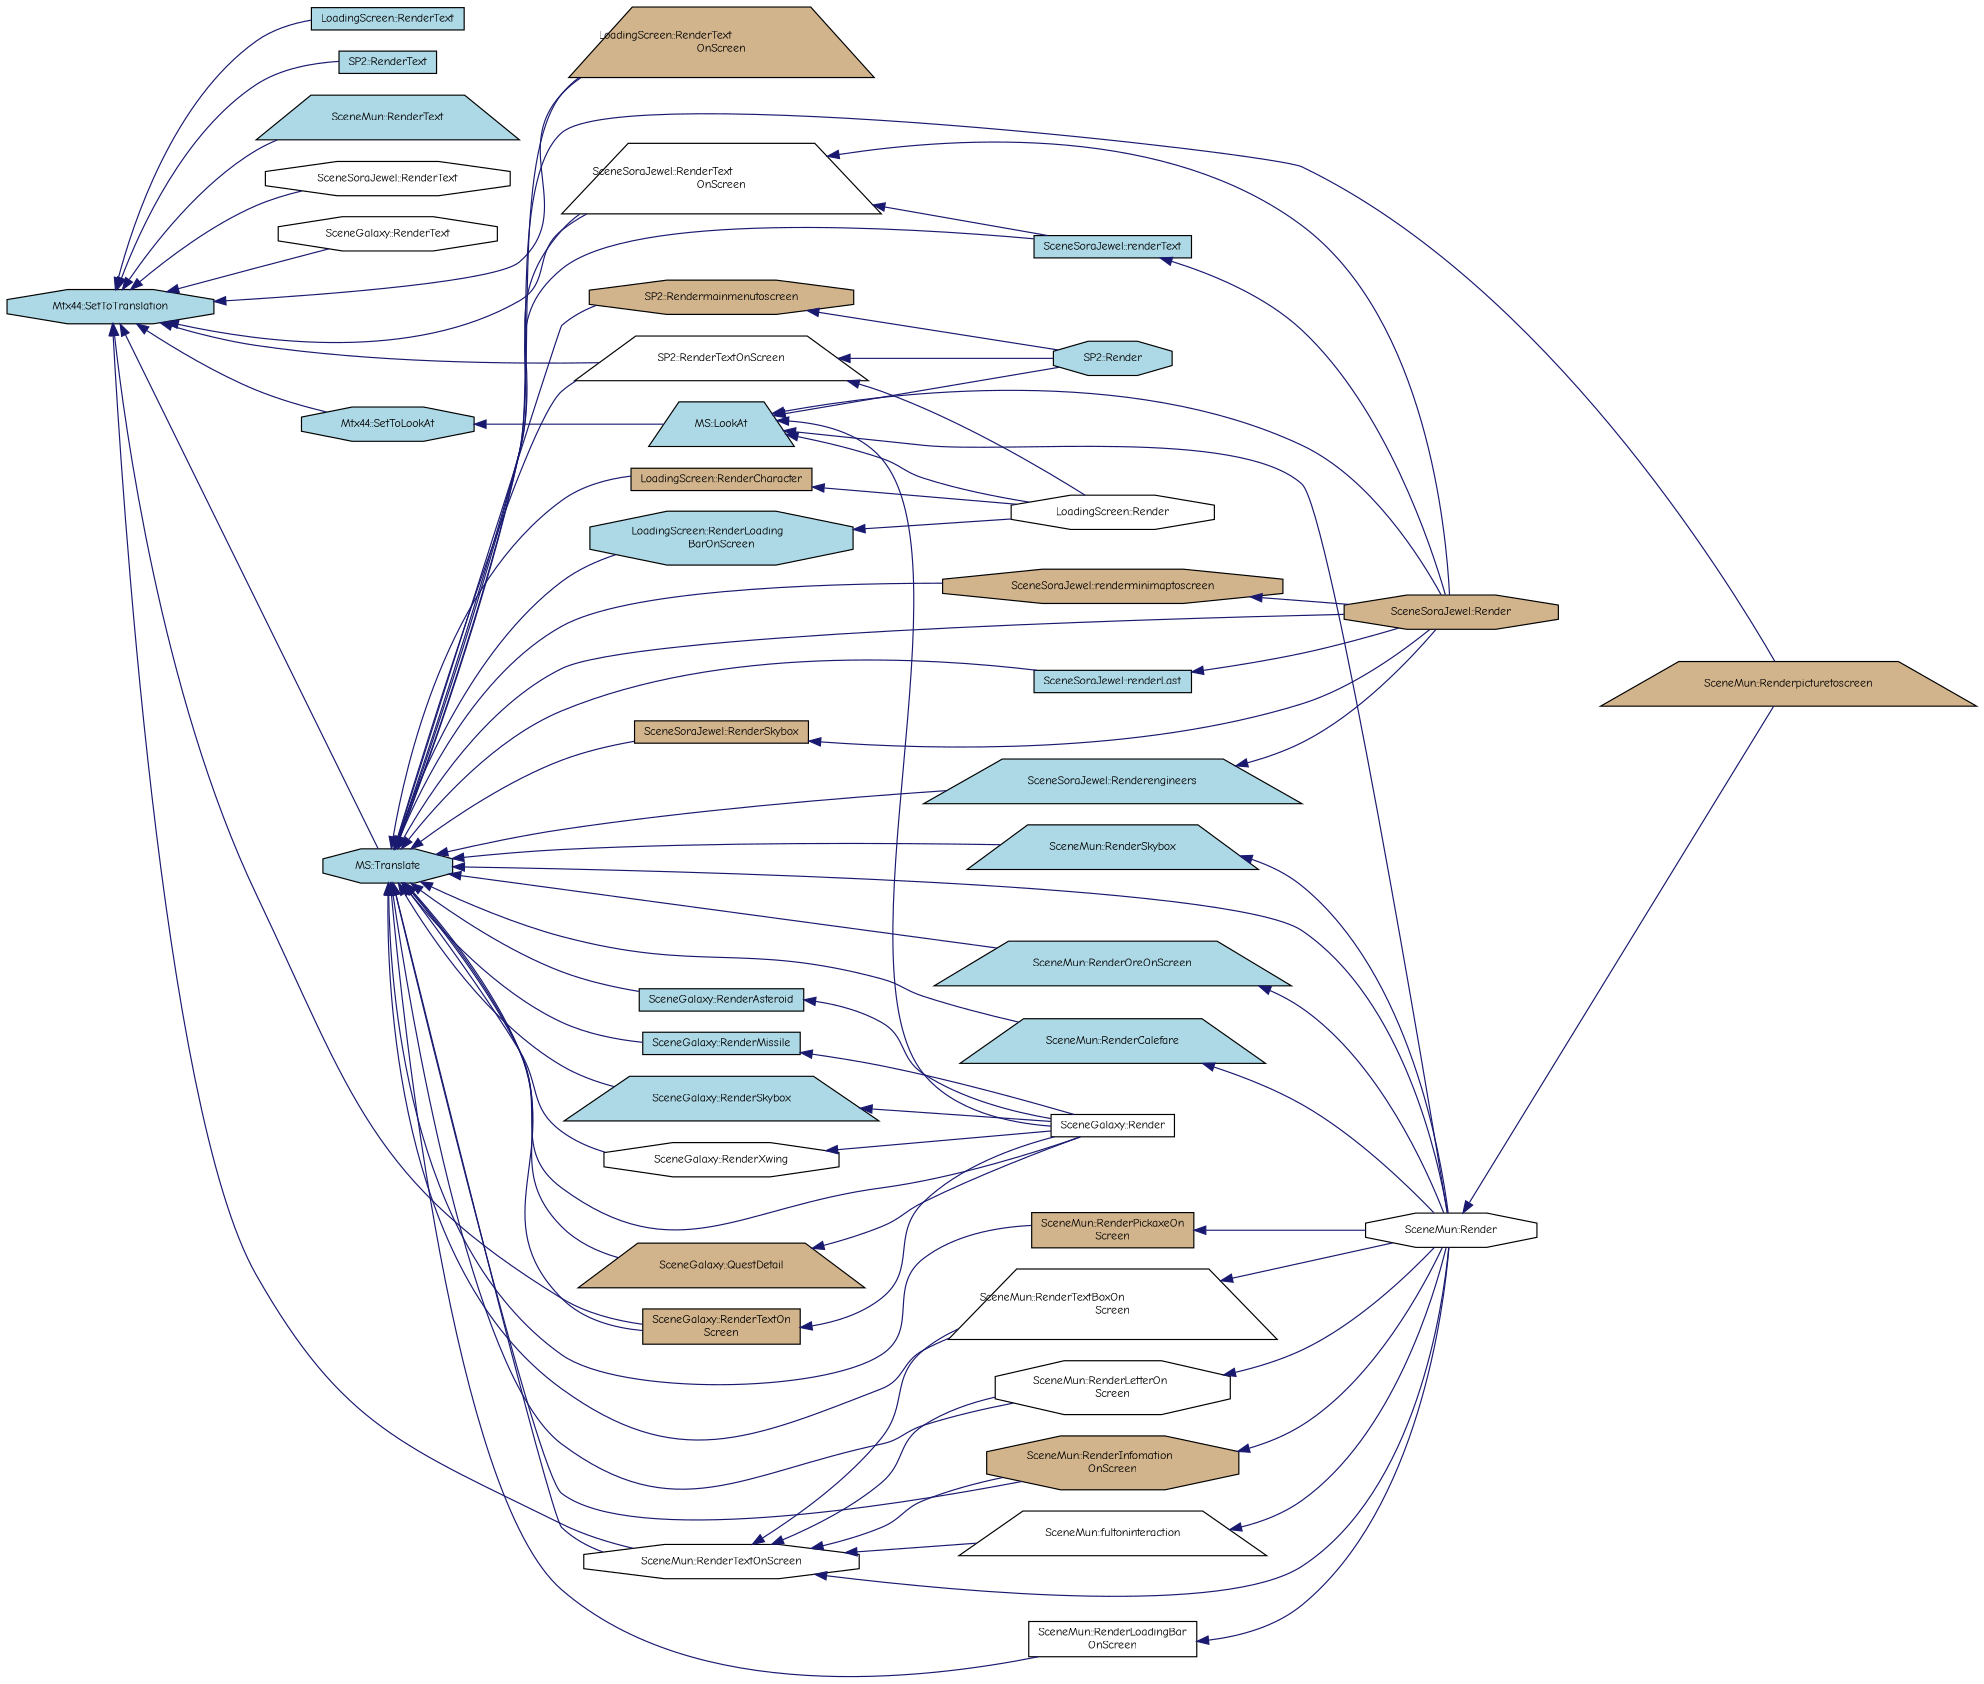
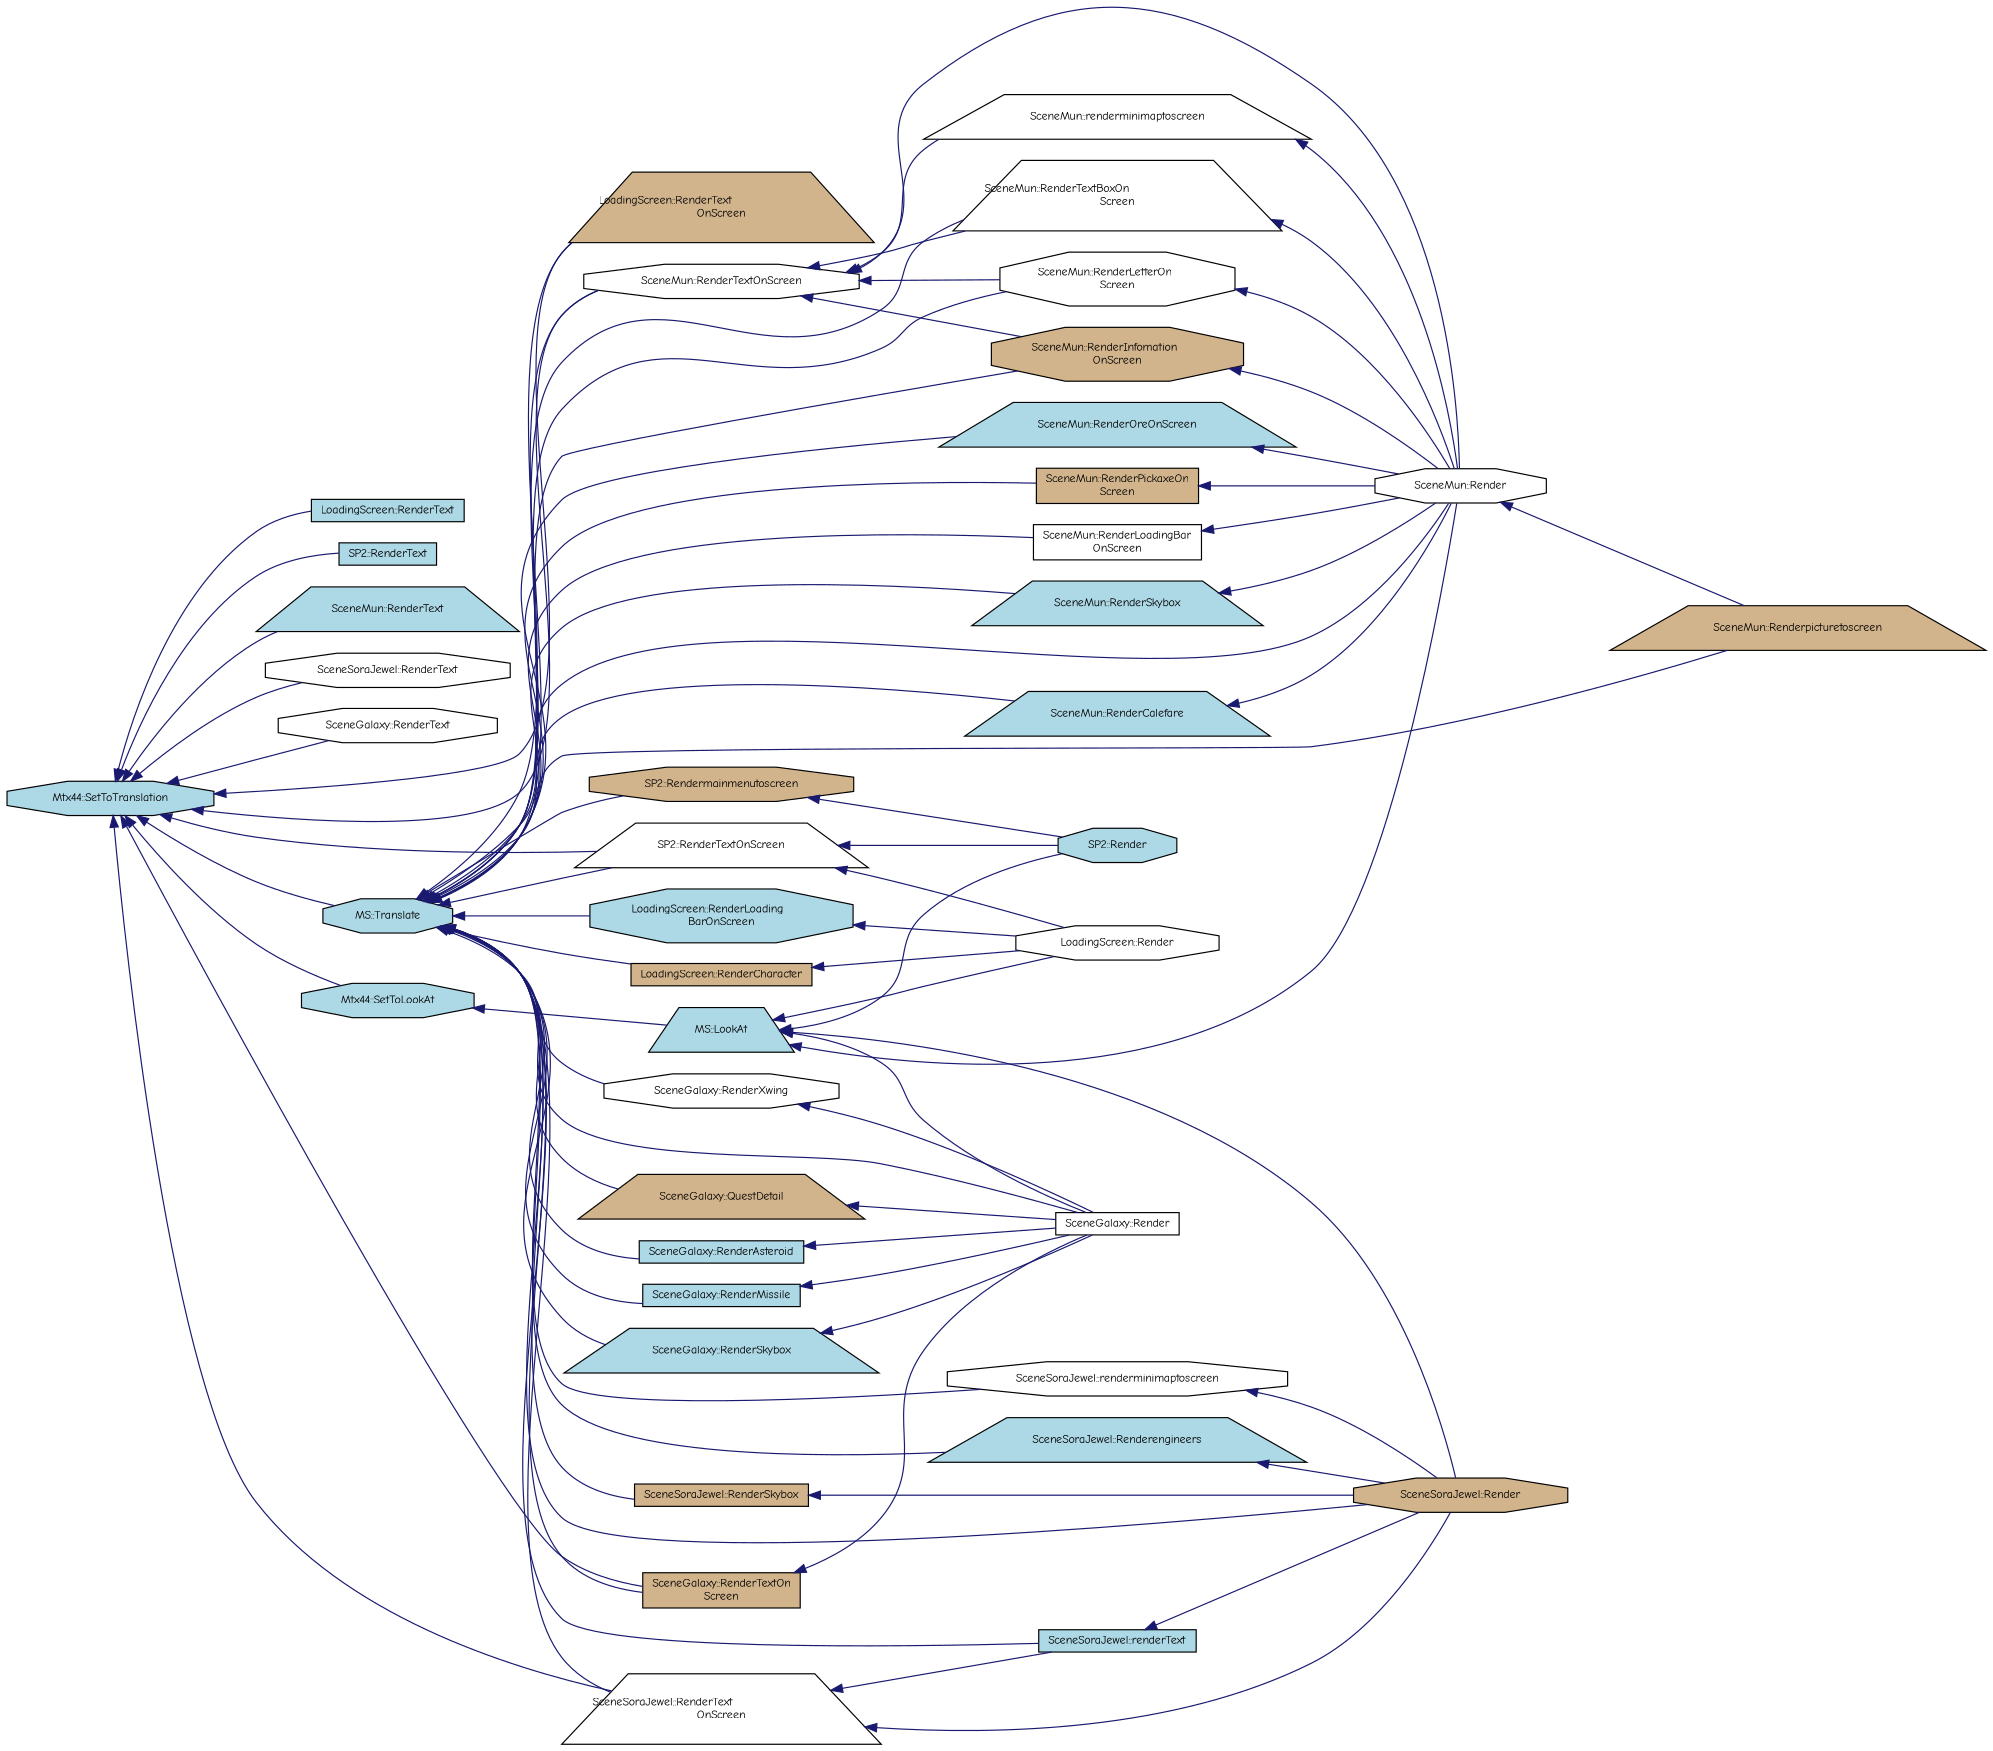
  digraph {
    fontname="Comic Neue"
    rankdir=LR
    node [color=black fillcolor=lightblue fontname="Comic Neue" fontsize=10 shape=octagon style=filled]
    edge [color=midnightblue dir=back fontname="Comic Neue" fontsize=10 labelfontname=Helvetica labelfontsize=10 style=solid]
    n1 [fontcolor=black height=0.2 label="Mtx44::SetToTranslation" width=0.4]
    n2 [height=0.2 label="LoadingScreen::RenderText" shape=box width=0.4]
    n3 [height=0.2 label="SP2::RenderText" shape=box width=0.4]
    n4 [height=0.2 label="SceneMun::RenderText" shape=trapezium width=0.4]
    n5 [fillcolor=white height=0.2 label="SceneSoraJewel::RenderText" width=0.4]
    n6 [fillcolor=white height=0.2 label="SceneGalaxy::RenderText" width=0.4]
    n7 [fillcolor=tan height=0.2 label="LoadingScreen::RenderText\lOnScreen" shape=trapezium width=0.4]
    n8 [fillcolor=white height=0.2 label="SP2::RenderTextOnScreen" shape=trapezium width=0.4]
    n9 [fillcolor=white height=0.2 label="SceneMun::RenderTextOnScreen" width=0.4]
    n10 [fillcolor=white height=0.2 label="SceneSoraJewel::RenderText\lOnScreen" shape=trapezium width=0.4]
    n11 [fillcolor=tan height=0.2 label="SceneGalaxy::RenderTextOn\lScreen" shape=box width=0.4]
    n12 [height=0.2 label="Mtx44::SetToLookAt" width=0.4]
    n13 [height=0.2 label="MS::Translate" width=0.4]
    n14 [fillcolor=white height=0.2 label="LoadingScreen::Render" width=0.4]
    n15 [height=0.2 label="SP2::Render" width=0.4]
    n16 [fillcolor=white height=0.2 label="SceneMun::Render" width=0.4]
-   n17 [fillcolor=white height=0.2 label="SceneMun::fultoninteraction" shape=trapezium width=0.4]
+   n17 [fillcolor=white height=0.2 label="SceneMun::renderminimaptoscreen" shape=trapezium width=0.4]
    n18 [fillcolor=white height=0.2 label="SceneMun::RenderTextBoxOn\lScreen" shape=trapezium width=0.4]
    n19 [fillcolor=white height=0.2 label="SceneMun::RenderLetterOn\lScreen" width=0.4]
    n20 [fillcolor=tan height=0.2 label="SceneMun::RenderInfomation\lOnScreen" width=0.4]
    n21 [fillcolor=tan height=0.2 label="SceneSoraJewel::Render" width=0.4]
    n22 [height=0.2 label="SceneSoraJewel::renderText" shape=box width=0.4]
    n23 [fillcolor=white height=0.2 label="SceneGalaxy::Render" shape=box width=0.4]
    n24 [height=0.2 label="MS::LookAt" shape=trapezium width=0.4]
    n25 [fillcolor=tan height=0.2 label="SceneGalaxy::QuestDetail" shape=trapezium width=0.4]
    n26 [height=0.2 label="SceneGalaxy::RenderAsteroid" shape=box width=0.4]
    n27 [height=0.2 label="SceneMun::RenderCalefare" shape=trapezium width=0.4]
    n28 [fillcolor=tan height=0.2 label="LoadingScreen::RenderCharacter" shape=box width=0.4]
    n29 [height=0.2 label="SceneSoraJewel::Renderengineers" shape=trapezium width=0.4]
-   n30 [height=0.2 label="SceneSoraJewel::renderLast" shape=box width=0.4]
    n31 [height=0.2 label="LoadingScreen::RenderLoading\lBarOnScreen" width=0.4]
    n32 [fillcolor=white height=0.2 label="SceneMun::RenderLoadingBar\lOnScreen" shape=box width=0.4]
    n33 [fillcolor=tan height=0.2 label="SP2::Rendermainmenutoscreen" width=0.4]
-   n34 [fillcolor=tan height=0.2 label="SceneSoraJewel::renderminimaptoscreen" width=0.4]
+   n34 [fillcolor=white height=0.2 label="SceneSoraJewel::renderminimaptoscreen" width=0.4]
    n35 [height=0.2 label="SceneGalaxy::RenderMissile" shape=box width=0.4]
    n36 [height=0.2 label="SceneMun::RenderOreOnScreen" shape=trapezium width=0.4]
    n37 [fillcolor=tan height=0.2 label="SceneMun::RenderPickaxeOn\lScreen" shape=box width=0.4]
    n38 [fillcolor=tan height=0.2 label="SceneMun::Renderpicturetoscreen" shape=trapezium width=0.4]
    n39 [height=0.2 label="SceneMun::RenderSkybox" shape=trapezium width=0.4]
    n40 [fillcolor=tan height=0.2 label="SceneSoraJewel::RenderSkybox" shape=box width=0.4]
    n41 [height=0.2 label="SceneGalaxy::RenderSkybox" shape=trapezium width=0.4]
    n42 [fillcolor=white height=0.2 label="SceneGalaxy::RenderXwing" width=0.4]
    n1 -> n2
    n1 -> n3
    n1 -> n4
    n1 -> n5
    n1 -> n6
    n1 -> n7
    n1 -> n8
    n1 -> n9
    n1 -> n10
    n1 -> n11
    n1 -> n12
    n1 -> n13
    n8 -> n14
    n8 -> n15
    n9 -> n16
    n9 -> n17
    n9 -> n18
    n9 -> n19
    n9 -> n20
    n10 -> n21
    n10 -> n22
    n11 -> n23
    n12 -> n24
    n13 -> n7
    n13 -> n8
    n13 -> n9
    n13 -> n10
    n13 -> n11
    n13 -> n16
    n13 -> n18
    n13 -> n19
    n13 -> n20
    n13 -> n21
    n13 -> n22
    n13 -> n23
    n13 -> n25
    n13 -> n26
    n13 -> n27
    n13 -> n28
    n13 -> n29
-   n13 -> n30
    n13 -> n31
    n13 -> n32
    n13 -> n33
    n13 -> n34
    n13 -> n35
    n13 -> n36
    n13 -> n37
    n13 -> n38
    n13 -> n39
    n13 -> n40
    n13 -> n41
    n13 -> n42
    n16 -> n38
    n17 -> n16
    n18 -> n16
    n19 -> n16
    n20 -> n16
    n22 -> n21
    n24 -> n14
    n24 -> n15
    n24 -> n16
    n24 -> n21
    n24 -> n23
    n25 -> n23
    n26 -> n23
    n27 -> n16
    n28 -> n14
    n29 -> n21
-   n30 -> n21
    n31 -> n14
    n32 -> n16
    n33 -> n15
    n34 -> n21
    n35 -> n23
    n36 -> n16
    n37 -> n16
    n39 -> n16
    n40 -> n21
    n41 -> n23
    n42 -> n23
  }
